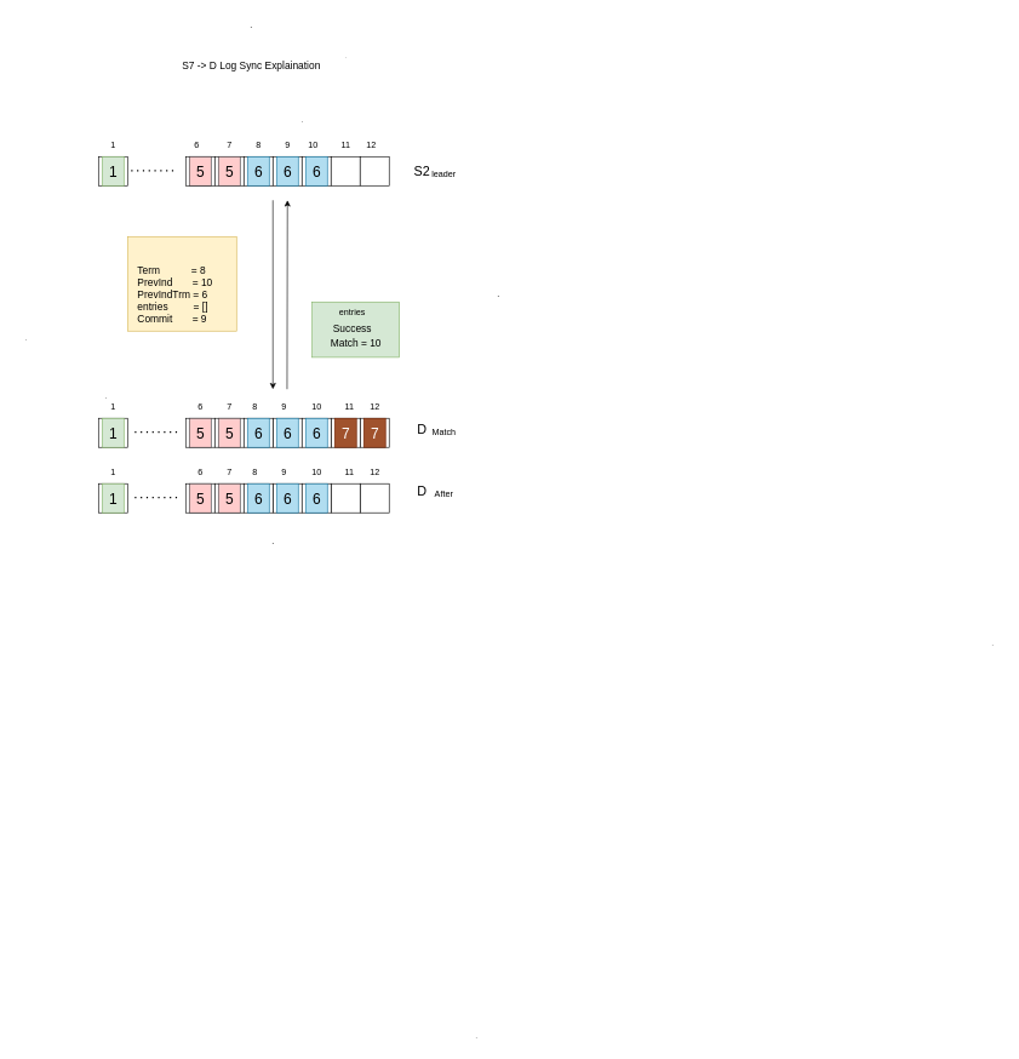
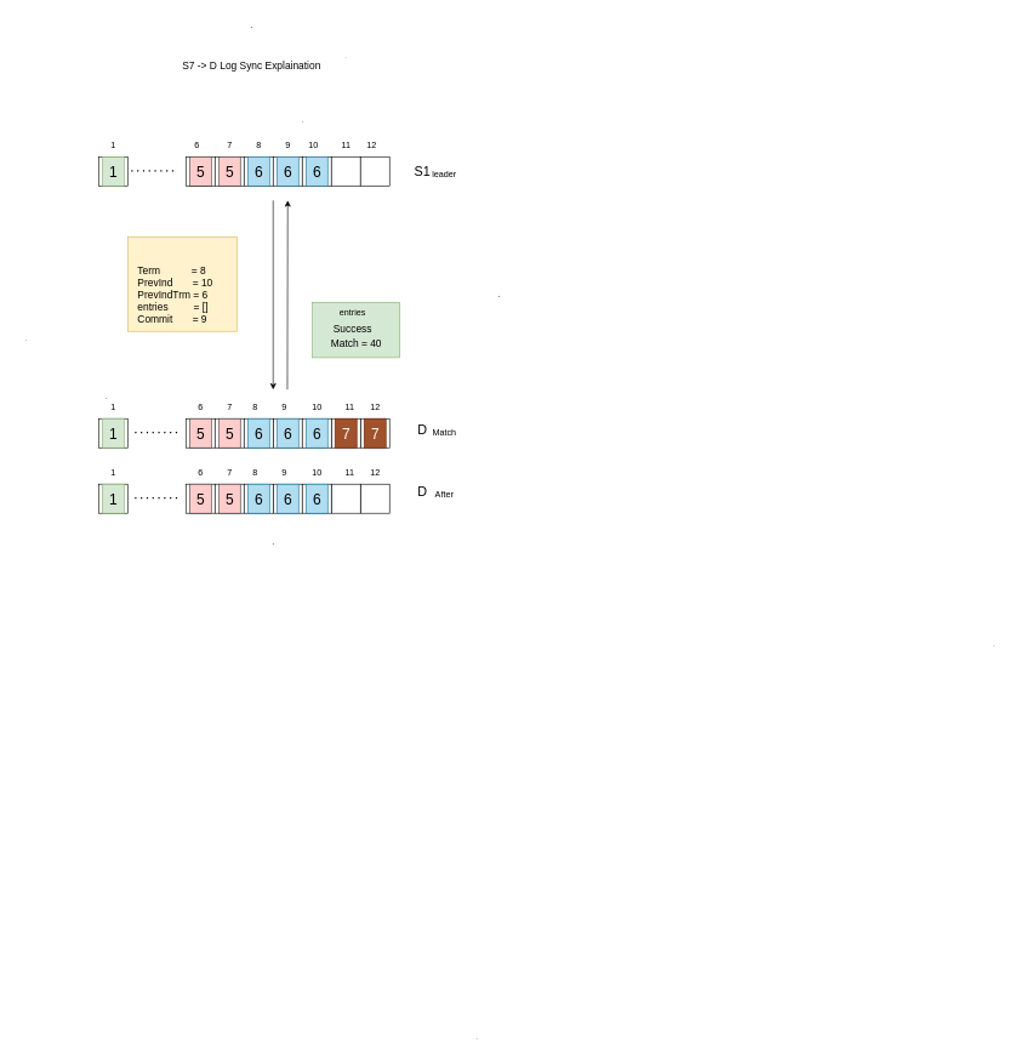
  <mxCell id="0" />
  <mxCell id="1" parent="0" />
  <mxCell id="2" value="." style="text;html=1;align=center;verticalAlign=middle;resizable=0;points=[];autosize=1;strokeColor=none;fillColor=none;fontSize=9;" parent="1" vertex="1"><mxGeometry x="400" y="155" width="30" height="20" as="geometry" /></mxCell>
  <mxCell id="3" value="S7 -&amp;gt; D Log Sync Explaination" style="text;html=1;align=center;verticalAlign=middle;resizable=0;points=[];autosize=1;strokeColor=none;fillColor=none;fontSize=14;" parent="1" vertex="1"><mxGeometry x="240" y="75" width="210" height="30" as="geometry" /></mxCell>
  <mxCell id="4" value="&lt;font style=&quot;font-size: 7px;&quot;&gt;.&lt;/font&gt;" style="text;html=1;align=center;verticalAlign=middle;resizable=0;points=[];autosize=1;strokeColor=none;fillColor=none;fontSize=14;" parent="1" vertex="1"><mxGeometry x="460" y="60" width="30" height="30" as="geometry" /></mxCell>
  <mxCell id="5" value="." style="text;html=1;align=center;verticalAlign=middle;resizable=0;points=[];autosize=1;strokeColor=none;fillColor=none;fontSize=8;" parent="1" vertex="1"><mxGeometry x="20" y="455" width="30" height="20" as="geometry" /></mxCell>
  <mxCell id="6" value="." style="text;html=1;align=center;verticalAlign=middle;resizable=0;points=[];autosize=1;strokeColor=none;fillColor=none;fontSize=8;" parent="1" vertex="1"><mxGeometry x="640" y="1415" width="30" height="20" as="geometry" /></mxCell>
  <mxCell id="7" value="." style="text;html=1;align=center;verticalAlign=middle;resizable=0;points=[];autosize=1;strokeColor=none;fillColor=none;fontSize=8;" parent="1" vertex="1"><mxGeometry x="1350" y="875" width="30" height="20" as="geometry" /></mxCell>
  <mxCell id="8" value="" style="group;fillColor=#fff2cc;strokeColor=#d6b656;" parent="1" vertex="1" connectable="0"><mxGeometry x="175" y="325" width="150" height="130" as="geometry" /></mxCell>
  <mxCell id="9" value="Term&amp;nbsp; &amp;nbsp; &amp;nbsp; &amp;nbsp; &amp;nbsp; &amp;nbsp;= 8&amp;nbsp;&lt;br&gt;PrevInd&amp;nbsp; &amp;nbsp; &amp;nbsp; &amp;nbsp;= 10&lt;br&gt;PrevIndTrm = 6&lt;br&gt;entries&amp;nbsp; &amp;nbsp; &amp;nbsp; &amp;nbsp; &amp;nbsp;= []&lt;br&gt;&lt;div style=&quot;&quot;&gt;&lt;span style=&quot;background-color: initial;&quot;&gt;Commit&amp;nbsp; &amp;nbsp; &amp;nbsp; &amp;nbsp;= 9&lt;/span&gt;&lt;/div&gt;" style="rounded=1;whiteSpace=wrap;html=1;fontSize=14;align=left;spacingLeft=12;fillColor=none;strokeColor=none;" parent="8" vertex="1"><mxGeometry y="30" width="150" height="100" as="geometry" /></mxCell>
  <mxCell id="10" value="." style="text;html=1;align=center;verticalAlign=middle;resizable=0;points=[];autosize=1;strokeColor=none;fillColor=none;fontSize=9;" parent="1" vertex="1"><mxGeometry x="130" y="535" width="30" height="20" as="geometry" /></mxCell>
  <mxCell id="11" value="" style="group" parent="1" vertex="1" connectable="0"><mxGeometry x="555" y="215" width="85" height="40" as="geometry" /></mxCell>
  <mxCell id="12" value="&lt;font style=&quot;font-size: 12px;&quot;&gt;leader&lt;/font&gt;" style="text;html=1;align=center;verticalAlign=middle;resizable=0;points=[];autosize=1;strokeColor=none;fillColor=none;fontSize=9;" parent="11" vertex="1"><mxGeometry x="25" y="10" width="60" height="30" as="geometry" /></mxCell>
- <mxCell id="13" value="&lt;font style=&quot;font-size: 18px;&quot;&gt;S2&lt;/font&gt;" style="text;html=1;align=center;verticalAlign=middle;resizable=0;points=[];autosize=1;strokeColor=none;fillColor=none;fontSize=14;" parent="11" vertex="1"><mxGeometry width="50" height="40" as="geometry" /></mxCell>
+ <mxCell id="13" value="&lt;font style=&quot;font-size: 18px;&quot;&gt;S1&lt;/font&gt;" style="text;html=1;align=center;verticalAlign=middle;resizable=0;points=[];autosize=1;strokeColor=none;fillColor=none;fontSize=14;" parent="11" vertex="1"><mxGeometry width="50" height="40" as="geometry" /></mxCell>
  <mxCell id="14" value="&lt;font style=&quot;font-size: 18px;&quot;&gt;E&lt;/font&gt;" style="text;html=1;align=center;verticalAlign=middle;resizable=0;points=[];autosize=1;strokeColor=none;fillColor=none;fontSize=12;" parent="1" vertex="1"><mxGeometry x="505" y="585" width="40" height="40" as="geometry" /></mxCell>
  <mxCell id="15" value="" style="group" vertex="1" connectable="0" parent="1"><mxGeometry y="545" width="400" height="70" as="geometry" x="135" /></mxCell>
  <mxCell id="16" value="" style="rounded=0;whiteSpace=wrap;html=1;" parent="15" vertex="1"><mxGeometry x="240" y="30" width="40" height="40" as="geometry" /></mxCell>
  <mxCell id="17" value="" style="rounded=0;whiteSpace=wrap;html=1;" parent="15" vertex="1"><mxGeometry x="120" y="30" width="40" height="40" as="geometry" /></mxCell>
  <mxCell id="18" value="" style="rounded=0;whiteSpace=wrap;html=1;" parent="15" vertex="1"><mxGeometry y="30" width="40" height="40" as="geometry" /></mxCell>
  <mxCell id="19" value="&lt;font style=&quot;font-size: 12px;&quot;&gt;6&lt;/font&gt;" style="text;html=1;align=center;verticalAlign=middle;resizable=0;points=[];autosize=1;strokeColor=none;fillColor=none;fontSize=7;" parent="15" vertex="1"><mxGeometry x="125" width="30" height="30" as="geometry" /></mxCell>
  <mxCell id="20" value="&lt;font style=&quot;font-size: 12px;&quot;&gt;7&lt;/font&gt;" style="text;html=1;align=center;verticalAlign=middle;resizable=0;points=[];autosize=1;strokeColor=none;fillColor=none;fontSize=7;" parent="15" vertex="1"><mxGeometry x="165" width="30" height="30" as="geometry" /></mxCell>
  <mxCell id="21" value="&lt;font style=&quot;font-size: 12px;&quot;&gt;8&lt;/font&gt;" style="text;html=1;align=center;verticalAlign=middle;resizable=0;points=[];autosize=1;strokeColor=none;fillColor=none;fontSize=7;" parent="15" vertex="1"><mxGeometry x="200" width="30" height="30" as="geometry" /></mxCell>
  <mxCell id="22" value="&lt;font style=&quot;font-size: 12px;&quot;&gt;9&lt;/font&gt;" style="text;html=1;align=center;verticalAlign=middle;resizable=0;points=[];autosize=1;strokeColor=none;fillColor=none;fontSize=7;" parent="15" vertex="1"><mxGeometry x="240" width="30" height="30" as="geometry" /></mxCell>
  <mxCell id="23" value="" style="rounded=0;whiteSpace=wrap;html=1;" parent="15" vertex="1"><mxGeometry x="160" y="30" width="40" height="40" as="geometry" /></mxCell>
  <mxCell id="24" value="" style="rounded=0;whiteSpace=wrap;html=1;" parent="15" vertex="1"><mxGeometry x="360" y="30" width="40" height="40" as="geometry" /></mxCell>
  <mxCell id="25" value="" style="rounded=0;whiteSpace=wrap;html=1;" parent="15" vertex="1"><mxGeometry x="320" y="30" width="40" height="40" as="geometry" /></mxCell>
  <mxCell id="26" value="" style="rounded=0;whiteSpace=wrap;html=1;" parent="15" vertex="1"><mxGeometry x="280" y="30" width="40" height="40" as="geometry" /></mxCell>
  <mxCell id="27" value="1" style="text;html=1;align=center;verticalAlign=middle;resizable=0;points=[];autosize=1;strokeColor=none;fillColor=none;" parent="15" vertex="1"><mxGeometry x="5" width="30" height="30" as="geometry" /></mxCell>
  <mxCell id="28" value="10" style="text;html=1;align=center;verticalAlign=middle;resizable=0;points=[];autosize=1;strokeColor=none;fillColor=none;" parent="15" vertex="1"><mxGeometry x="280" width="40" height="30" as="geometry" /></mxCell>
  <mxCell id="29" value="11" style="text;html=1;align=center;verticalAlign=middle;resizable=0;points=[];autosize=1;strokeColor=none;fillColor=none;" parent="15" vertex="1"><mxGeometry x="325" width="40" height="30" as="geometry" /></mxCell>
  <mxCell id="30" value="12" style="text;html=1;align=center;verticalAlign=middle;resizable=0;points=[];autosize=1;strokeColor=none;fillColor=none;" parent="15" vertex="1"><mxGeometry x="360" width="40" height="30" as="geometry" /></mxCell>
  <mxCell id="31" value="6" style="text;html=1;align=center;verticalAlign=middle;resizable=0;points=[];autosize=1;fontSize=20;fillColor=#b1ddf0;strokeColor=#10739e;" parent="15" vertex="1"><mxGeometry x="245" y="30" width="30" height="40" as="geometry" /></mxCell>
  <mxCell id="32" value="7" style="text;html=1;align=center;verticalAlign=middle;resizable=0;points=[];autosize=1;strokeColor=#6D1F00;fillColor=#a0522d;fontSize=20;fontColor=#ffffff;" parent="15" vertex="1"><mxGeometry x="365" y="30" width="30" height="40" as="geometry" /></mxCell>
  <mxCell id="33" value="" style="rounded=0;whiteSpace=wrap;html=1;" parent="15" vertex="1"><mxGeometry x="200" y="30" width="40" height="40" as="geometry" /></mxCell>
  <mxCell id="34" value="1" style="text;html=1;align=center;verticalAlign=middle;resizable=0;points=[];autosize=1;strokeColor=#82b366;fillColor=#d5e8d4;fontSize=20;" parent="15" vertex="1"><mxGeometry x="5" y="30" width="30" height="40" as="geometry" /></mxCell>
  <mxCell id="35" value="5" style="text;html=1;align=center;verticalAlign=middle;resizable=0;points=[];autosize=1;strokeColor=#36393d;fillColor=#ffcccc;fontSize=20;" parent="15" vertex="1"><mxGeometry x="165" y="30" width="30" height="40" as="geometry" /></mxCell>
  <mxCell id="36" value="" style="endArrow=none;dashed=1;html=1;dashPattern=1 3;strokeWidth=2;rounded=0;" parent="15" edge="1"><mxGeometry width="50" height="50" relative="1" as="geometry"><mxPoint x="50" y="49" as="sourcePoint" /><mxPoint x="110" y="49" as="targetPoint" /></mxGeometry></mxCell>
  <mxCell id="37" value="7" style="text;html=1;align=center;verticalAlign=middle;resizable=0;points=[];autosize=1;strokeColor=#6D1F00;fillColor=#a0522d;fontSize=20;fontColor=#ffffff;" vertex="1" parent="15"><mxGeometry x="325" y="30" width="30" height="40" as="geometry" /></mxCell>
  <mxCell id="38" value="6" style="text;html=1;align=center;verticalAlign=middle;resizable=0;points=[];autosize=1;fontSize=20;fillColor=#b1ddf0;strokeColor=#10739e;" vertex="1" parent="15"><mxGeometry x="205" y="30" width="30" height="40" as="geometry" /></mxCell>
  <mxCell id="39" value="6" style="text;html=1;align=center;verticalAlign=middle;resizable=0;points=[];autosize=1;strokeColor=#10739e;fillColor=#b1ddf0;fontSize=20;" vertex="1" parent="15"><mxGeometry x="285" y="30" width="30" height="40" as="geometry" /></mxCell>
  <mxCell id="40" value="5" style="text;html=1;align=center;verticalAlign=middle;resizable=0;points=[];autosize=1;strokeColor=#36393d;fillColor=#ffcccc;fontSize=20;" vertex="1" parent="15"><mxGeometry x="125" y="30" width="30" height="40" as="geometry" /></mxCell>
  <mxCell id="41" value="" style="group" vertex="1" connectable="0" parent="1"><mxGeometry x="555" y="570" width="85" height="40" as="geometry" /></mxCell>
  <mxCell id="42" value="&lt;span style=&quot;font-size: 12px;&quot;&gt;Match&lt;/span&gt;" style="text;html=1;align=center;verticalAlign=middle;resizable=0;points=[];autosize=1;strokeColor=none;fillColor=none;fontSize=9;" vertex="1" parent="41"><mxGeometry x="25" y="10" width="60" height="30" as="geometry" /></mxCell>
  <mxCell id="43" value="&lt;font style=&quot;font-size: 18px;&quot;&gt;D&lt;/font&gt;" style="text;html=1;align=center;verticalAlign=middle;resizable=0;points=[];autosize=1;strokeColor=none;fillColor=none;fontSize=14;" vertex="1" parent="41"><mxGeometry x="5" width="40" height="40" as="geometry" /></mxCell>
  <mxCell id="44" value="" style="group" vertex="1" connectable="0" parent="1"><mxGeometry x="555" y="655" width="85" height="40" as="geometry" /></mxCell>
  <mxCell id="45" value="&lt;span style=&quot;font-size: 12px;&quot;&gt;After&lt;/span&gt;" style="text;html=1;align=center;verticalAlign=middle;resizable=0;points=[];autosize=1;strokeColor=none;fillColor=none;fontSize=9;" vertex="1" parent="44"><mxGeometry x="30" y="10" width="50" height="30" as="geometry" /></mxCell>
  <mxCell id="46" value="&lt;font style=&quot;font-size: 18px;&quot;&gt;D&lt;/font&gt;" style="text;html=1;align=center;verticalAlign=middle;resizable=0;points=[];autosize=1;strokeColor=none;fillColor=none;fontSize=14;" vertex="1" parent="44"><mxGeometry x="5" width="40" height="40" as="geometry" /></mxCell>
  <mxCell id="47" value="" style="rounded=0;whiteSpace=wrap;html=1;" vertex="1" parent="1"><mxGeometry x="375" y="665" width="40" height="40" as="geometry" /></mxCell>
  <mxCell id="48" value="" style="rounded=0;whiteSpace=wrap;html=1;" vertex="1" parent="1"><mxGeometry x="255" y="665" width="40" height="40" as="geometry" /></mxCell>
  <mxCell id="49" value="" style="rounded=0;whiteSpace=wrap;html=1;" vertex="1" parent="1"><mxGeometry y="665" width="40" height="40" as="geometry" x="135" /></mxCell>
  <mxCell id="50" value="&lt;font style=&quot;font-size: 12px;&quot;&gt;6&lt;/font&gt;" style="text;html=1;align=center;verticalAlign=middle;resizable=0;points=[];autosize=1;strokeColor=none;fillColor=none;fontSize=7;" vertex="1" parent="1"><mxGeometry x="260" y="635" width="30" height="30" as="geometry" /></mxCell>
  <mxCell id="51" value="&lt;font style=&quot;font-size: 12px;&quot;&gt;7&lt;/font&gt;" style="text;html=1;align=center;verticalAlign=middle;resizable=0;points=[];autosize=1;strokeColor=none;fillColor=none;fontSize=7;" vertex="1" parent="1"><mxGeometry x="300" y="635" width="30" height="30" as="geometry" /></mxCell>
  <mxCell id="52" value="&lt;font style=&quot;font-size: 12px;&quot;&gt;8&lt;/font&gt;" style="text;html=1;align=center;verticalAlign=middle;resizable=0;points=[];autosize=1;strokeColor=none;fillColor=none;fontSize=7;" vertex="1" parent="1"><mxGeometry x="335" y="635" width="30" height="30" as="geometry" /></mxCell>
  <mxCell id="53" value="&lt;font style=&quot;font-size: 12px;&quot;&gt;9&lt;/font&gt;" style="text;html=1;align=center;verticalAlign=middle;resizable=0;points=[];autosize=1;strokeColor=none;fillColor=none;fontSize=7;" vertex="1" parent="1"><mxGeometry x="375" y="635" width="30" height="30" as="geometry" /></mxCell>
  <mxCell id="54" value="" style="rounded=0;whiteSpace=wrap;html=1;" vertex="1" parent="1"><mxGeometry x="295" y="665" width="40" height="40" as="geometry" /></mxCell>
  <mxCell id="55" value="" style="rounded=0;whiteSpace=wrap;html=1;" vertex="1" parent="1"><mxGeometry x="495" y="665" width="40" height="40" as="geometry" /></mxCell>
  <mxCell id="56" value="" style="rounded=0;whiteSpace=wrap;html=1;" vertex="1" parent="1"><mxGeometry x="455" y="665" width="40" height="40" as="geometry" /></mxCell>
  <mxCell id="57" value="" style="rounded=0;whiteSpace=wrap;html=1;" vertex="1" parent="1"><mxGeometry x="415" y="665" width="40" height="40" as="geometry" /></mxCell>
  <mxCell id="58" value="1" style="text;html=1;align=center;verticalAlign=middle;resizable=0;points=[];autosize=1;strokeColor=none;fillColor=none;" vertex="1" parent="1"><mxGeometry x="140" y="635" width="30" height="30" as="geometry" /></mxCell>
  <mxCell id="59" value="10" style="text;html=1;align=center;verticalAlign=middle;resizable=0;points=[];autosize=1;strokeColor=none;fillColor=none;" vertex="1" parent="1"><mxGeometry x="415" y="635" width="40" height="30" as="geometry" /></mxCell>
  <mxCell id="60" value="11" style="text;html=1;align=center;verticalAlign=middle;resizable=0;points=[];autosize=1;strokeColor=none;fillColor=none;" vertex="1" parent="1"><mxGeometry x="460" y="635" width="40" height="30" as="geometry" /></mxCell>
  <mxCell id="61" value="12" style="text;html=1;align=center;verticalAlign=middle;resizable=0;points=[];autosize=1;strokeColor=none;fillColor=none;" vertex="1" parent="1"><mxGeometry x="495" y="635" width="40" height="30" as="geometry" /></mxCell>
  <mxCell id="62" value="6" style="text;html=1;align=center;verticalAlign=middle;resizable=0;points=[];autosize=1;fontSize=20;fillColor=#b1ddf0;strokeColor=#10739e;" vertex="1" parent="1"><mxGeometry x="380" y="665" width="30" height="40" as="geometry" /></mxCell>
  <mxCell id="63" value="" style="rounded=0;whiteSpace=wrap;html=1;" vertex="1" parent="1"><mxGeometry x="335" y="665" width="40" height="40" as="geometry" /></mxCell>
  <mxCell id="64" value="1" style="text;html=1;align=center;verticalAlign=middle;resizable=0;points=[];autosize=1;strokeColor=#82b366;fillColor=#d5e8d4;fontSize=20;" vertex="1" parent="1"><mxGeometry x="140" y="665" width="30" height="40" as="geometry" /></mxCell>
  <mxCell id="65" value="5" style="text;html=1;align=center;verticalAlign=middle;resizable=0;points=[];autosize=1;strokeColor=#36393d;fillColor=#ffcccc;fontSize=20;" vertex="1" parent="1"><mxGeometry x="300" y="665" width="30" height="40" as="geometry" /></mxCell>
  <mxCell id="66" value="" style="endArrow=none;dashed=1;html=1;dashPattern=1 3;strokeWidth=2;rounded=0;" edge="1" parent="1"><mxGeometry width="50" height="50" relative="1" as="geometry"><mxPoint x="185" y="684" as="sourcePoint" /><mxPoint x="245" y="684" as="targetPoint" /></mxGeometry></mxCell>
  <mxCell id="67" value="6" style="text;html=1;align=center;verticalAlign=middle;resizable=0;points=[];autosize=1;fontSize=20;fillColor=#b1ddf0;strokeColor=#10739e;" vertex="1" parent="1"><mxGeometry x="340" y="665" width="30" height="40" as="geometry" /></mxCell>
  <mxCell id="68" value="6" style="text;html=1;align=center;verticalAlign=middle;resizable=0;points=[];autosize=1;strokeColor=#10739e;fillColor=#b1ddf0;fontSize=20;" vertex="1" parent="1"><mxGeometry x="420" y="665" width="30" height="40" as="geometry" /></mxCell>
  <mxCell id="69" value="5" style="text;html=1;align=center;verticalAlign=middle;resizable=0;points=[];autosize=1;strokeColor=#36393d;fillColor=#ffcccc;fontSize=20;" vertex="1" parent="1"><mxGeometry x="260" y="665" width="30" height="40" as="geometry" /></mxCell>
  <mxCell id="70" value="" style="endArrow=classic;html=1;rounded=0;" edge="1" parent="1"><mxGeometry width="50" height="50" relative="1" as="geometry"><mxPoint x="375" y="275" as="sourcePoint" /><mxPoint x="375" y="535" as="targetPoint" /></mxGeometry></mxCell>
  <mxCell id="71" value="" style="endArrow=classic;html=1;rounded=0;" edge="1" parent="1"><mxGeometry width="50" height="50" relative="1" as="geometry"><mxPoint x="394.5" y="535" as="sourcePoint" /><mxPoint x="395" y="275" as="targetPoint" /></mxGeometry></mxCell>
  <mxCell id="72" value="" style="group;fillColor=#d5e8d4;strokeColor=#82b366;" parent="1" vertex="1" connectable="0"><mxGeometry x="429" y="415" width="120" height="76.111" as="geometry" /></mxCell>
  <mxCell id="73" value="" style="rounded=1;whiteSpace=wrap;html=1;strokeWidth=1;fontSize=12;fillColor=none;strokeColor=none;" parent="72" vertex="1"><mxGeometry y="21.667" width="120" height="43.333" as="geometry" /></mxCell>
  <mxCell id="74" value="entries" style="text;html=1;align=center;verticalAlign=middle;resizable=0;points=[];autosize=1;strokeColor=none;fillColor=none;fontSize=12;" parent="72" vertex="1"><mxGeometry x="20" width="70" height="30" as="geometry" /></mxCell>
  <mxCell id="75" value="&lt;span style=&quot;font-size: 14px;&quot;&gt;Success&lt;/span&gt;" style="text;html=1;align=center;verticalAlign=middle;resizable=0;points=[];autosize=1;strokeColor=none;fillColor=none;fontSize=12;" parent="72" vertex="1"><mxGeometry x="15" y="21.667" width="80" height="30" as="geometry" /></mxCell>
- <mxCell id="76" value="&lt;br&gt;Match = 10" style="text;html=1;align=center;verticalAlign=middle;resizable=0;points=[];autosize=1;strokeColor=none;fillColor=none;fontSize=14;" parent="72" vertex="1"><mxGeometry x="15" y="21.671" width="90" height="50" as="geometry" /></mxCell>
+ <mxCell id="76" value="&lt;br&gt;Match = 40" style="text;html=1;align=center;verticalAlign=middle;resizable=0;points=[];autosize=1;strokeColor=none;fillColor=none;fontSize=14;" parent="72" vertex="1"><mxGeometry x="15" y="21.671" width="90" height="50" as="geometry" /></mxCell>
  <mxCell id="77" value="." style="text;html=1;align=center;verticalAlign=middle;resizable=0;points=[];autosize=1;strokeColor=none;fillColor=none;" vertex="1" parent="1"><mxGeometry x="330" y="20" width="30" height="30" as="geometry" /></mxCell>
  <mxCell id="78" value="." style="text;html=1;align=center;verticalAlign=middle;resizable=0;points=[];autosize=1;strokeColor=none;fillColor=none;" vertex="1" parent="1"><mxGeometry x="360" y="730" width="30" height="30" as="geometry" /></mxCell>
  <mxCell id="79" value="." style="text;html=1;align=center;verticalAlign=middle;resizable=0;points=[];autosize=1;strokeColor=none;fillColor=none;" vertex="1" parent="1"><mxGeometry x="670" y="390" width="30" height="30" as="geometry" /></mxCell>
  <mxCell id="80" value="5" style="text;html=1;align=center;verticalAlign=middle;resizable=0;points=[];autosize=1;strokeColor=#36393d;fillColor=#ffcccc;fontSize=20;" parent="1" vertex="1"><mxGeometry x="260" y="215" width="30" height="40" as="geometry" /></mxCell>
  <mxCell id="81" value="" style="rounded=0;whiteSpace=wrap;html=1;" parent="1" vertex="1"><mxGeometry y="215" width="40" height="40" as="geometry" x="135" /></mxCell>
  <mxCell id="82" value="" style="endArrow=none;dashed=1;html=1;dashPattern=1 3;strokeWidth=2;rounded=0;" parent="1" edge="1"><mxGeometry width="50" height="50" relative="1" as="geometry"><mxPoint x="180" y="234.5" as="sourcePoint" /><mxPoint x="240" y="234.5" as="targetPoint" /></mxGeometry></mxCell>
  <mxCell id="83" value="1" style="text;html=1;align=center;verticalAlign=middle;resizable=0;points=[];autosize=1;strokeColor=none;fillColor=none;" parent="1" vertex="1"><mxGeometry x="140" y="185" width="30" height="30" as="geometry" /></mxCell>
  <mxCell id="84" value="10" style="text;html=1;align=center;verticalAlign=middle;resizable=0;points=[];autosize=1;strokeColor=none;fillColor=none;" parent="1" vertex="1"><mxGeometry x="410" y="185" width="40" height="30" as="geometry" /></mxCell>
  <mxCell id="85" value="11" style="text;html=1;align=center;verticalAlign=middle;resizable=0;points=[];autosize=1;strokeColor=none;fillColor=none;" parent="1" vertex="1"><mxGeometry x="455" y="185" width="40" height="30" as="geometry" /></mxCell>
  <mxCell id="86" value="12" style="text;html=1;align=center;verticalAlign=middle;resizable=0;points=[];autosize=1;strokeColor=none;fillColor=none;" parent="1" vertex="1"><mxGeometry x="490" y="185" width="40" height="30" as="geometry" /></mxCell>
  <mxCell id="87" value="1" style="text;html=1;align=center;verticalAlign=middle;resizable=0;points=[];autosize=1;strokeColor=#82b366;fillColor=#d5e8d4;fontSize=20;" parent="1" vertex="1"><mxGeometry x="140" y="215" width="30" height="40" as="geometry" /></mxCell>
  <mxCell id="88" value="" style="rounded=0;whiteSpace=wrap;html=1;" parent="1" vertex="1"><mxGeometry x="255" y="215" width="40" height="40" as="geometry" /></mxCell>
  <mxCell id="89" value="" style="rounded=0;whiteSpace=wrap;html=1;" parent="1" vertex="1"><mxGeometry x="295" y="215" width="40" height="40" as="geometry" /></mxCell>
  <mxCell id="90" value="" style="rounded=0;whiteSpace=wrap;html=1;" parent="1" vertex="1"><mxGeometry x="335" y="215" width="40" height="40" as="geometry" /></mxCell>
  <mxCell id="91" value="" style="rounded=0;whiteSpace=wrap;html=1;" parent="1" vertex="1"><mxGeometry x="375" y="215" width="40" height="40" as="geometry" /></mxCell>
  <mxCell id="92" value="" style="rounded=0;whiteSpace=wrap;html=1;" parent="1" vertex="1"><mxGeometry x="415" y="215" width="40" height="40" as="geometry" /></mxCell>
  <mxCell id="93" value="" style="rounded=0;whiteSpace=wrap;html=1;" parent="1" vertex="1"><mxGeometry x="455" y="215" width="40" height="40" as="geometry" /></mxCell>
  <mxCell id="94" value="" style="rounded=0;whiteSpace=wrap;html=1;" parent="1" vertex="1"><mxGeometry x="495" y="215" width="40" height="40" as="geometry" /></mxCell>
  <mxCell id="95" value="6" style="text;html=1;align=center;verticalAlign=middle;resizable=0;points=[];autosize=1;strokeColor=none;fillColor=none;fontSize=12;" parent="1" vertex="1"><mxGeometry x="255" y="185" width="30" height="30" as="geometry" /></mxCell>
  <mxCell id="96" value="7" style="text;html=1;align=center;verticalAlign=middle;resizable=0;points=[];autosize=1;strokeColor=none;fillColor=none;fontSize=12;" parent="1" vertex="1"><mxGeometry x="300" y="185" width="30" height="30" as="geometry" /></mxCell>
  <mxCell id="97" value="8" style="text;html=1;align=center;verticalAlign=middle;resizable=0;points=[];autosize=1;strokeColor=none;fillColor=none;fontSize=12;" parent="1" vertex="1"><mxGeometry x="340" y="185" width="30" height="30" as="geometry" /></mxCell>
  <mxCell id="98" value="9" style="text;html=1;align=center;verticalAlign=middle;resizable=0;points=[];autosize=1;strokeColor=none;fillColor=none;fontSize=12;" parent="1" vertex="1"><mxGeometry x="380" y="185" width="30" height="30" as="geometry" /></mxCell>
  <mxCell id="99" value="6" style="text;html=1;align=center;verticalAlign=middle;resizable=0;points=[];autosize=1;strokeColor=#10739e;fillColor=#b1ddf0;fontSize=20;" vertex="1" parent="1"><mxGeometry x="340" y="215" width="30" height="40" as="geometry" /></mxCell>
  <mxCell id="100" value="6" style="text;html=1;align=center;verticalAlign=middle;resizable=0;points=[];autosize=1;strokeColor=#10739e;fillColor=#b1ddf0;fontSize=20;" vertex="1" parent="1"><mxGeometry x="380" y="215" width="30" height="40" as="geometry" /></mxCell>
  <mxCell id="101" value="6" style="text;html=1;align=center;verticalAlign=middle;resizable=0;points=[];autosize=1;strokeColor=#10739e;fillColor=#b1ddf0;fontSize=20;" vertex="1" parent="1"><mxGeometry x="420" y="215" width="30" height="40" as="geometry" /></mxCell>
  <mxCell id="102" value="5" style="text;html=1;align=center;verticalAlign=middle;resizable=0;points=[];autosize=1;strokeColor=#36393d;fillColor=#ffcccc;fontSize=20;" vertex="1" parent="1"><mxGeometry x="260" y="215" width="30" height="40" as="geometry" /></mxCell>
  <mxCell id="103" value="5" style="text;html=1;align=center;verticalAlign=middle;resizable=0;points=[];autosize=1;strokeColor=#36393d;fillColor=#ffcccc;fontSize=20;" vertex="1" parent="1"><mxGeometry x="300" y="215" width="30" height="40" as="geometry" /></mxCell>
